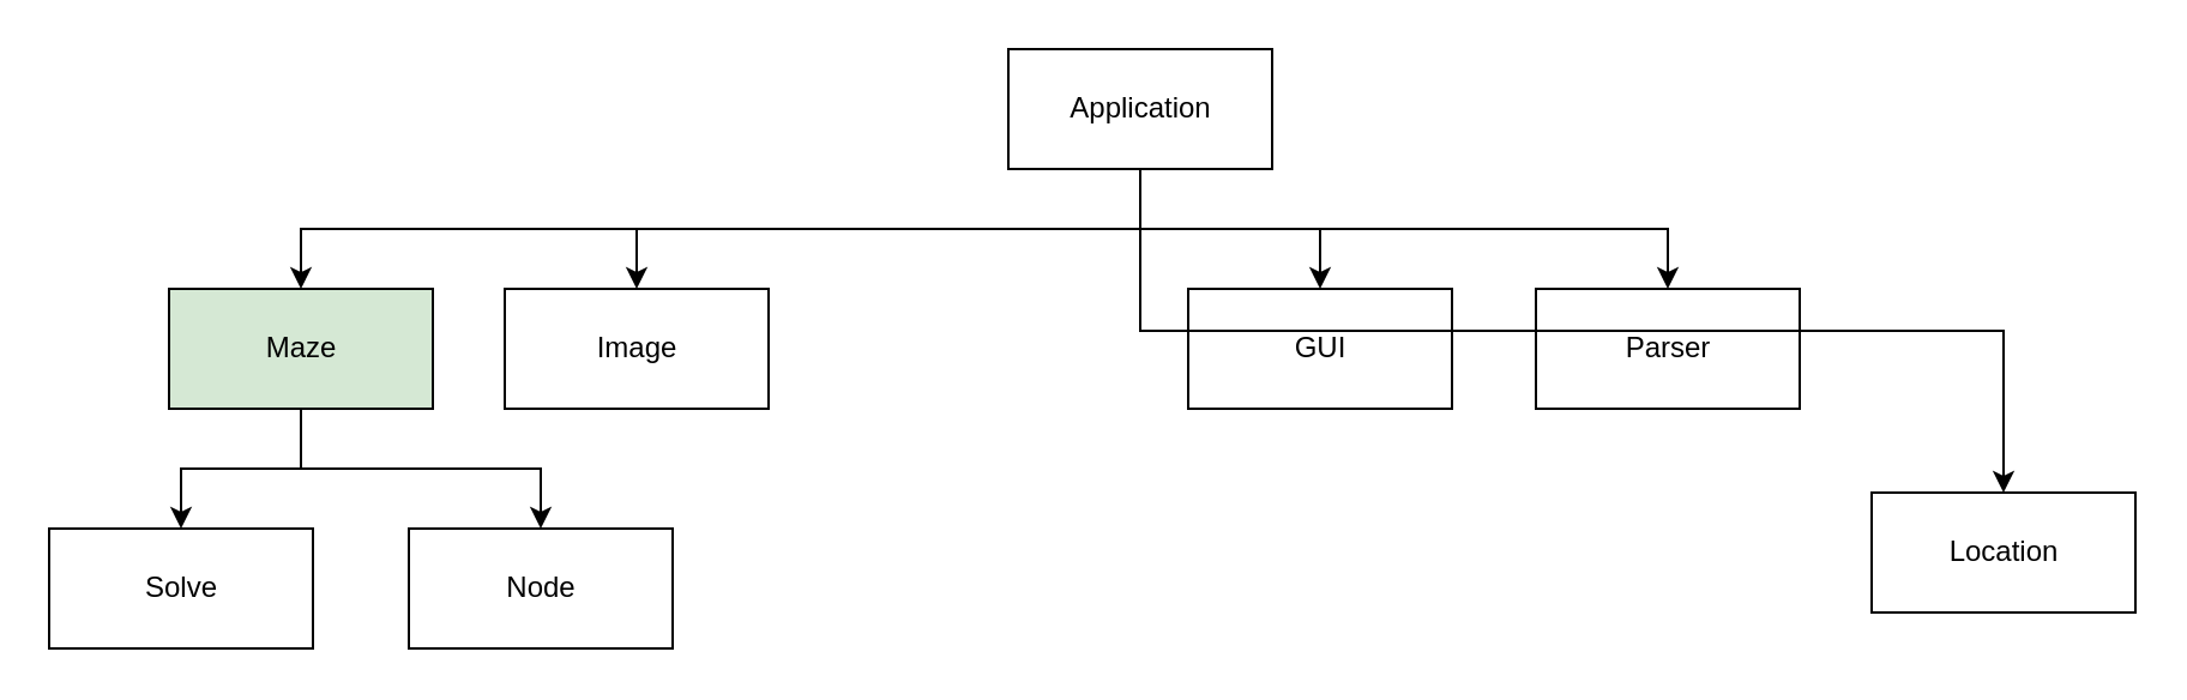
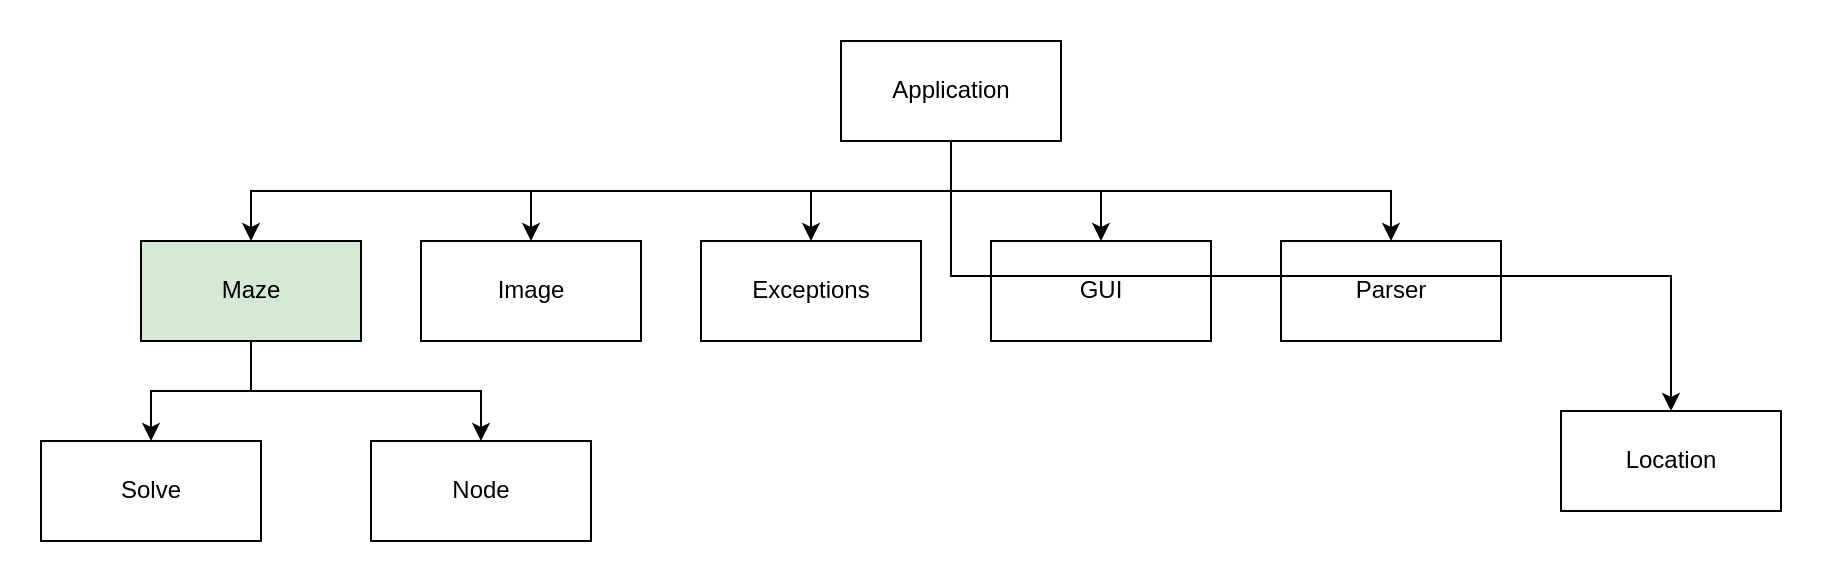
  <mxCell id="0" />
  <mxCell id="1" parent="0" />
  <mxCell id="2" value="GUI" style="html=1;" vertex="1" parent="1"><mxGeometry x="495" y="120" width="110" height="50" as="geometry" /></mxCell>
  <mxCell id="3" value="Parser" style="html=1;" vertex="1" parent="1"><mxGeometry x="640" y="120" width="110" height="50" as="geometry" /></mxCell>
  <mxCell id="4" style="edgeStyle=orthogonalEdgeStyle;rounded=0;orthogonalLoop=1;jettySize=auto;html=1;exitX=0.5;exitY=1;exitDx=0;exitDy=0;entryX=0.5;entryY=0;entryDx=0;entryDy=0;" edge="1" parent="1" source="10" target="15"><mxGeometry relative="1" as="geometry" /></mxCell>
  <mxCell id="5" style="edgeStyle=orthogonalEdgeStyle;rounded=0;orthogonalLoop=1;jettySize=auto;html=1;exitX=0.5;exitY=1;exitDx=0;exitDy=0;entryX=0.5;entryY=0;entryDx=0;entryDy=0;" edge="1" parent="1" source="10" target="12"><mxGeometry relative="1" as="geometry" /></mxCell>
+ <mxCell id="6" style="edgeStyle=orthogonalEdgeStyle;rounded=0;orthogonalLoop=1;jettySize=auto;html=1;exitX=0.5;exitY=1;exitDx=0;exitDy=0;entryX=0.5;entryY=0;entryDx=0;entryDy=0;" edge="1" parent="1" source="10" target="11"><mxGeometry relative="1" as="geometry" /></mxCell>
  <mxCell id="7" style="edgeStyle=orthogonalEdgeStyle;rounded=0;orthogonalLoop=1;jettySize=auto;html=1;exitX=0.5;exitY=1;exitDx=0;exitDy=0;entryX=0.5;entryY=0;entryDx=0;entryDy=0;" edge="1" parent="1" source="10" target="2"><mxGeometry relative="1" as="geometry" /></mxCell>
  <mxCell id="8" style="edgeStyle=orthogonalEdgeStyle;rounded=0;orthogonalLoop=1;jettySize=auto;html=1;exitX=0.5;exitY=1;exitDx=0;exitDy=0;entryX=0.5;entryY=0;entryDx=0;entryDy=0;" edge="1" parent="1" source="10" target="3"><mxGeometry relative="1" as="geometry" /></mxCell>
  <mxCell id="9" style="edgeStyle=orthogonalEdgeStyle;rounded=0;orthogonalLoop=1;jettySize=auto;html=1;exitX=0.5;exitY=1;exitDx=0;exitDy=0;entryX=0.5;entryY=0;entryDx=0;entryDy=0;" edge="1" parent="1" source="10" target="16"><mxGeometry relative="1" as="geometry" /></mxCell>
  <mxCell id="10" value="Application" style="html=1;" vertex="1" parent="1"><mxGeometry x="420" y="20" width="110" height="50" as="geometry" /></mxCell>
+ <mxCell id="11" value="Exceptions" style="html=1;" vertex="1" parent="1"><mxGeometry x="350" y="120" width="110" height="50" as="geometry" /></mxCell>
  <mxCell id="12" value="Image" style="html=1;" vertex="1" parent="1"><mxGeometry x="210" y="120" width="110" height="50" as="geometry" /></mxCell>
  <mxCell id="13" style="edgeStyle=orthogonalEdgeStyle;rounded=0;orthogonalLoop=1;jettySize=auto;html=1;exitX=0.5;exitY=1;exitDx=0;exitDy=0;entryX=0.5;entryY=0;entryDx=0;entryDy=0;" edge="1" parent="1" source="15" target="17"><mxGeometry relative="1" as="geometry" /></mxCell>
  <mxCell id="14" style="edgeStyle=orthogonalEdgeStyle;rounded=0;orthogonalLoop=1;jettySize=auto;html=1;exitX=0.5;exitY=1;exitDx=0;exitDy=0;entryX=0.5;entryY=0;entryDx=0;entryDy=0;" edge="1" parent="1" source="15" target="18"><mxGeometry relative="1" as="geometry" /></mxCell>
  <mxCell id="15" value="Maze" style="html=1;fillColor=#d5e8d4;" vertex="1" parent="1"><mxGeometry x="70" y="120" width="110" height="50" as="geometry" /></mxCell>
  <mxCell id="16" value="Location" style="html=1;" vertex="1" parent="1"><mxGeometry x="780" y="205" width="110" height="50" as="geometry" /></mxCell>
  <mxCell id="17" value="Solve" style="html=1;" vertex="1" parent="1"><mxGeometry y="220" width="110" height="50" as="geometry" x="20" /></mxCell>
- <mxCell id="18" value="Node" style="html=1;" vertex="1" parent="1"><mxGeometry x="170" y="220" width="110" height="50" as="geometry" /></mxCell>
+ <mxCell id="18" value="Node" style="html=1;" vertex="1" parent="1"><mxGeometry x="185" y="220" width="110" height="50" as="geometry" /></mxCell>
